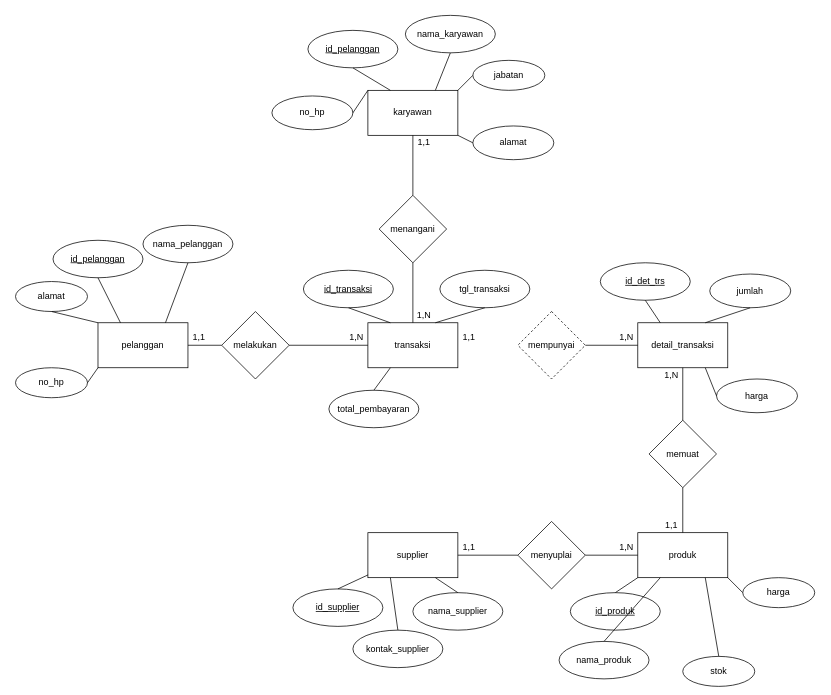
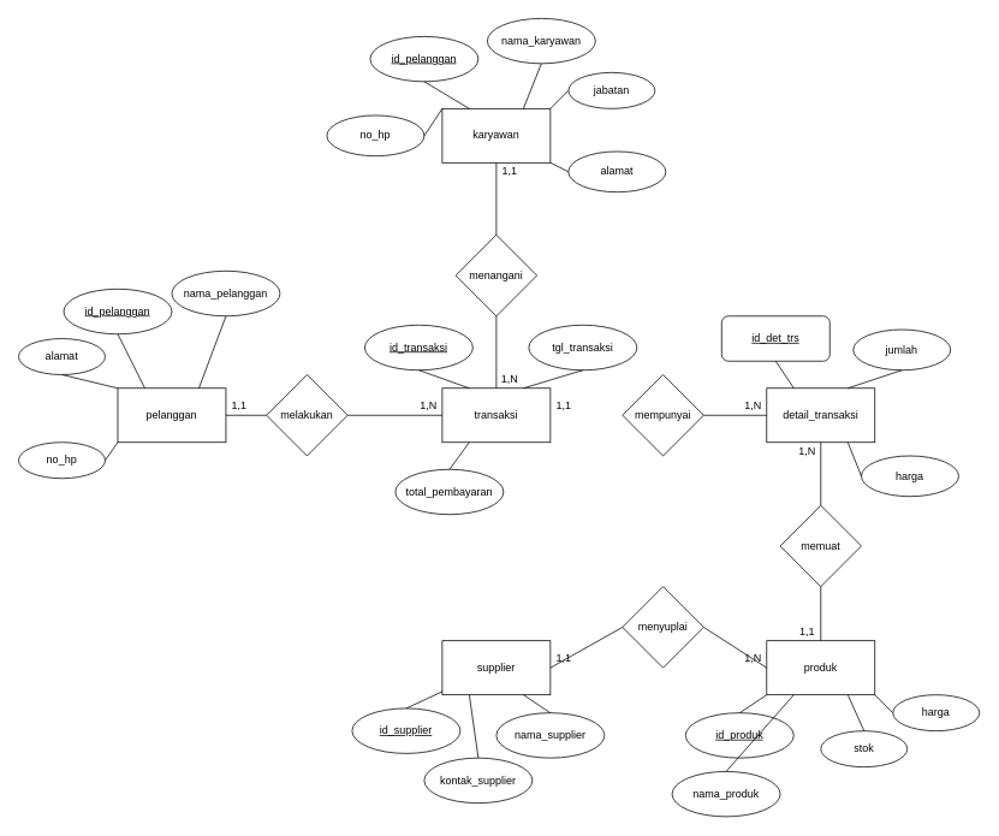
  <mxCell id="0" />
  <mxCell id="1" parent="0" />
  <mxCell id="2" value="pelanggan" style="rounded=0;whiteSpace=wrap;html=1;" parent="1" vertex="1"><mxGeometry x="130" y="430" width="120" height="60" as="geometry" /></mxCell>
  <mxCell id="3" value="melakukan" style="rhombus;whiteSpace=wrap;html=1;" parent="1" vertex="1"><mxGeometry x="295" y="415" width="90" height="90" as="geometry" /></mxCell>
  <mxCell id="4" value="transaksi" style="rounded=0;whiteSpace=wrap;html=1;" parent="1" vertex="1"><mxGeometry x="490" y="430" width="120" height="60" as="geometry" /></mxCell>
  <mxCell id="5" value="memuat" style="rhombus;whiteSpace=wrap;html=1;" parent="1" vertex="1"><mxGeometry x="865" y="560" width="90" height="90" as="geometry" /></mxCell>
- <mxCell id="6" value="mempunyai" style="rhombus;whiteSpace=wrap;html=1;dashed=1;" parent="1" vertex="1"><mxGeometry x="690" y="415" width="90" height="90" as="geometry" /></mxCell>
+ <mxCell id="6" value="mempunyai" style="rhombus;whiteSpace=wrap;html=1;" parent="1" vertex="1"><mxGeometry x="690" y="415" width="90" height="90" as="geometry" /></mxCell>
  <mxCell id="7" value="detail_transaksi" style="rounded=0;whiteSpace=wrap;html=1;" parent="1" vertex="1"><mxGeometry x="850" y="430" width="120" height="60" as="geometry" /></mxCell>
  <mxCell id="8" value="produk" style="rounded=0;whiteSpace=wrap;html=1;" parent="1" vertex="1"><mxGeometry x="850" y="710" width="120" height="60" as="geometry" /></mxCell>
- <mxCell id="9" value="menyuplai" style="rhombus;whiteSpace=wrap;html=1;" parent="1" vertex="1"><mxGeometry x="690" y="695" width="90" height="90" as="geometry" /></mxCell>
+ <mxCell id="9" value="menyuplai" style="rhombus;whiteSpace=wrap;html=1;" parent="1" vertex="1"><mxGeometry x="690" y="650" width="90" height="90" as="geometry" /></mxCell>
  <mxCell id="10" value="supplier" style="rounded=0;whiteSpace=wrap;html=1;" parent="1" vertex="1"><mxGeometry x="490" y="710" width="120" height="60" as="geometry" /></mxCell>
  <mxCell id="11" value="menangani" style="rhombus;whiteSpace=wrap;html=1;" parent="1" vertex="1"><mxGeometry x="505" y="260" width="90" height="90" as="geometry" /></mxCell>
  <mxCell id="12" value="karyawan" style="rounded=0;whiteSpace=wrap;html=1;" parent="1" vertex="1"><mxGeometry x="490" y="120" width="120" height="60" as="geometry" /></mxCell>
  <mxCell id="13" value="" style="endArrow=none;html=1;rounded=0;exitX=1;exitY=0.5;exitDx=0;exitDy=0;entryX=0;entryY=0.5;entryDx=0;entryDy=0;" parent="1" source="2" target="3" edge="1"><mxGeometry relative="1" as="geometry"><mxPoint x="240" y="520" as="sourcePoint" /><mxPoint x="400" y="520" as="targetPoint" /></mxGeometry></mxCell>
  <mxCell id="14" value="" style="endArrow=none;html=1;rounded=0;exitX=0.5;exitY=0;exitDx=0;exitDy=0;entryX=0.5;entryY=1;entryDx=0;entryDy=0;" parent="1" source="11" target="12" edge="1"><mxGeometry relative="1" as="geometry"><mxPoint x="490" y="210" as="sourcePoint" /><mxPoint x="650" y="210" as="targetPoint" /></mxGeometry></mxCell>
  <mxCell id="15" value="" style="endArrow=none;html=1;rounded=0;exitX=1;exitY=0.5;exitDx=0;exitDy=0;entryX=0;entryY=0.5;entryDx=0;entryDy=0;" parent="1" source="10" target="9" edge="1"><mxGeometry relative="1" as="geometry"><mxPoint x="580" y="690" as="sourcePoint" /><mxPoint x="740" y="690" as="targetPoint" /></mxGeometry></mxCell>
  <mxCell id="16" value="" style="endArrow=none;html=1;rounded=0;exitX=0.5;exitY=0;exitDx=0;exitDy=0;entryX=0.5;entryY=1;entryDx=0;entryDy=0;" parent="1" source="8" target="5" edge="1"><mxGeometry relative="1" as="geometry"><mxPoint x="780" y="650" as="sourcePoint" /><mxPoint x="940" y="650" as="targetPoint" /></mxGeometry></mxCell>
  <mxCell id="17" value="1,1" style="text;html=1;align=center;verticalAlign=middle;whiteSpace=wrap;rounded=0;" parent="1" vertex="1"><mxGeometry x="250" y="440" width="30" height="20" as="geometry" /></mxCell>
  <mxCell id="18" value="1,N" style="text;html=1;align=center;verticalAlign=middle;whiteSpace=wrap;rounded=0;" parent="1" vertex="1"><mxGeometry x="460" y="440" width="30" height="20" as="geometry" /></mxCell>
  <mxCell id="19" value="" style="endArrow=none;html=1;rounded=0;exitX=1;exitY=0.5;exitDx=0;exitDy=0;entryX=0;entryY=0.5;entryDx=0;entryDy=0;" parent="1" source="3" target="4" edge="1"><mxGeometry width="50" height="50" relative="1" as="geometry"><mxPoint x="440" y="560" as="sourcePoint" /><mxPoint x="490" y="510" as="targetPoint" /></mxGeometry></mxCell>
  <mxCell id="20" value="" style="endArrow=none;html=1;rounded=0;entryX=0.5;entryY=1;entryDx=0;entryDy=0;exitX=0.5;exitY=0;exitDx=0;exitDy=0;" parent="1" source="4" target="11" edge="1"><mxGeometry width="50" height="50" relative="1" as="geometry"><mxPoint x="420" y="400" as="sourcePoint" /><mxPoint x="470" y="350" as="targetPoint" /></mxGeometry></mxCell>
  <mxCell id="21" value="" style="endArrow=none;html=1;rounded=0;exitX=1;exitY=0.5;exitDx=0;exitDy=0;entryX=1;entryY=1;entryDx=0;entryDy=0;" parent="1" source="9" edge="1"><mxGeometry width="50" height="50" relative="1" as="geometry"><mxPoint x="800" y="800" as="sourcePoint" /><mxPoint x="850" y="740" as="targetPoint" /></mxGeometry></mxCell>
  <mxCell id="22" value="" style="endArrow=none;html=1;rounded=0;exitX=1;exitY=0.5;exitDx=0;exitDy=0;entryX=1;entryY=1;entryDx=0;entryDy=0;" parent="1" source="6" edge="1"><mxGeometry width="50" height="50" relative="1" as="geometry"><mxPoint x="780" y="530" as="sourcePoint" /><mxPoint x="850" y="460" as="targetPoint" /></mxGeometry></mxCell>
  <mxCell id="23" value="" style="endArrow=none;html=1;rounded=0;entryX=0.5;entryY=1;entryDx=0;entryDy=0;" parent="1" source="5" target="7" edge="1"><mxGeometry width="50" height="50" relative="1" as="geometry"><mxPoint x="870" y="590" as="sourcePoint" /><mxPoint x="920" y="540" as="targetPoint" /></mxGeometry></mxCell>
  <mxCell id="24" value="&lt;u&gt;id_pelanggan&lt;/u&gt;" style="ellipse;whiteSpace=wrap;html=1;" parent="1" vertex="1"><mxGeometry x="70" width="120" height="50" as="geometry" y="320" /></mxCell>
  <mxCell id="25" value="nama_pelanggan" style="ellipse;whiteSpace=wrap;html=1;" parent="1" vertex="1"><mxGeometry x="190" y="300" width="120" height="50" as="geometry" /></mxCell>
  <mxCell id="26" value="no_hp" style="ellipse;whiteSpace=wrap;html=1;" parent="1" vertex="1"><mxGeometry x="20" y="490" width="96" height="40" as="geometry" /></mxCell>
  <mxCell id="27" value="alamat" style="ellipse;whiteSpace=wrap;html=1;" parent="1" vertex="1"><mxGeometry x="20" y="375" width="96" height="40" as="geometry" /></mxCell>
  <mxCell id="28" value="&lt;u&gt;id_pelanggan&lt;/u&gt;" style="ellipse;whiteSpace=wrap;html=1;" parent="1" vertex="1"><mxGeometry x="410" y="40" width="120" height="50" as="geometry" /></mxCell>
  <mxCell id="29" value="nama_karyawan" style="ellipse;whiteSpace=wrap;html=1;" parent="1" vertex="1"><mxGeometry x="540" y="20" width="120" height="50" as="geometry" /></mxCell>
  <mxCell id="30" value="jabatan" style="ellipse;whiteSpace=wrap;html=1;" parent="1" vertex="1"><mxGeometry x="630" y="80" width="96" height="40" as="geometry" /></mxCell>
  <mxCell id="31" value="no_hp" style="ellipse;whiteSpace=wrap;html=1;" parent="1" vertex="1"><mxGeometry x="362" y="127.5" width="108" height="45" as="geometry" /></mxCell>
  <mxCell id="32" value="alamat" style="ellipse;whiteSpace=wrap;html=1;" parent="1" vertex="1"><mxGeometry x="630" y="167.5" width="108" height="45" as="geometry" /></mxCell>
  <mxCell id="33" value="&lt;u&gt;id_produk&lt;/u&gt;" style="ellipse;whiteSpace=wrap;html=1;" parent="1" vertex="1"><mxGeometry x="760" y="790" width="120" height="50" as="geometry" /></mxCell>
  <mxCell id="34" value="nama_produk" style="ellipse;whiteSpace=wrap;html=1;" parent="1" vertex="1"><mxGeometry x="745" y="855" width="120" height="50" as="geometry" /></mxCell>
- <mxCell id="35" value="stok" style="ellipse;whiteSpace=wrap;html=1;" parent="1" vertex="1"><mxGeometry x="910" y="875" width="96" height="40" as="geometry" /></mxCell>
+ <mxCell id="35" value="stok" style="ellipse;whiteSpace=wrap;html=1;" parent="1" vertex="1"><mxGeometry x="910" y="810" width="96" height="40" as="geometry" /></mxCell>
  <mxCell id="36" value="&lt;u&gt;id_supplier&lt;/u&gt;" style="ellipse;whiteSpace=wrap;html=1;" parent="1" vertex="1"><mxGeometry x="390" y="785" width="120" height="50" as="geometry" /></mxCell>
  <mxCell id="37" value="nama_supplier" style="ellipse;whiteSpace=wrap;html=1;" parent="1" vertex="1"><mxGeometry x="550" y="790" width="120" height="50" as="geometry" /></mxCell>
  <mxCell id="38" value="kontak_supplier" style="ellipse;whiteSpace=wrap;html=1;" parent="1" vertex="1"><mxGeometry x="470" y="840" width="120" height="50" as="geometry" /></mxCell>
  <mxCell id="39" value="harga" style="ellipse;whiteSpace=wrap;html=1;" parent="1" vertex="1"><mxGeometry x="990" y="770" width="96" height="40" as="geometry" /></mxCell>
  <mxCell id="40" value="&lt;u&gt;id_transaksi&lt;/u&gt;" style="ellipse;whiteSpace=wrap;html=1;" parent="1" vertex="1"><mxGeometry x="404" y="360" width="120" height="50" as="geometry" /></mxCell>
  <mxCell id="41" value="total_pembayaran" style="ellipse;whiteSpace=wrap;html=1;" parent="1" vertex="1"><mxGeometry x="438" y="520" width="120" height="50" as="geometry" /></mxCell>
  <mxCell id="42" value="tgl_transaksi" style="ellipse;whiteSpace=wrap;html=1;" parent="1" vertex="1"><mxGeometry x="586" y="360" width="120" height="50" as="geometry" /></mxCell>
- <mxCell id="43" value="&lt;u&gt;id_det_trs&lt;/u&gt;" style="ellipse;whiteSpace=wrap;html=1;" parent="1" vertex="1"><mxGeometry x="800" y="350" width="120" height="50" as="geometry" /></mxCell>
+ <mxCell id="43" value="&lt;u&gt;id_det_trs&lt;/u&gt;" style="whiteSpace=wrap;html=1;rounded=1;" parent="1" vertex="1"><mxGeometry x="800" y="350" width="120" height="50" as="geometry" /></mxCell>
  <mxCell id="44" value="jumlah" style="ellipse;whiteSpace=wrap;html=1;" parent="1" vertex="1"><mxGeometry x="946" y="365" width="108" height="45" as="geometry" /></mxCell>
  <mxCell id="45" value="harga" style="ellipse;whiteSpace=wrap;html=1;" parent="1" vertex="1"><mxGeometry x="955" y="505" width="108" height="45" as="geometry" /></mxCell>
  <mxCell id="46" value="" style="endArrow=none;html=1;rounded=0;exitX=0.5;exitY=1;exitDx=0;exitDy=0;entryX=0.25;entryY=0;entryDx=0;entryDy=0;" parent="1" source="24" target="2" edge="1"><mxGeometry width="50" height="50" relative="1" as="geometry"><mxPoint x="160" y="410" as="sourcePoint" /><mxPoint x="210" y="360" as="targetPoint" /></mxGeometry></mxCell>
  <mxCell id="47" value="" style="endArrow=none;html=1;rounded=0;exitX=0.5;exitY=1;exitDx=0;exitDy=0;entryX=0;entryY=0;entryDx=0;entryDy=0;" parent="1" source="27" target="2" edge="1"><mxGeometry width="50" height="50" relative="1" as="geometry"><mxPoint x="10" y="510" as="sourcePoint" /><mxPoint x="60" y="460" as="targetPoint" /></mxGeometry></mxCell>
  <mxCell id="48" value="" style="endArrow=none;html=1;rounded=0;entryX=0.5;entryY=1;entryDx=0;entryDy=0;exitX=0.75;exitY=0;exitDx=0;exitDy=0;" parent="1" source="2" target="25" edge="1"><mxGeometry width="50" height="50" relative="1" as="geometry"><mxPoint x="150" y="380" as="sourcePoint" /><mxPoint x="200" y="330" as="targetPoint" /></mxGeometry></mxCell>
  <mxCell id="49" value="" style="endArrow=none;html=1;rounded=0;entryX=1;entryY=0.5;entryDx=0;entryDy=0;exitX=0;exitY=1;exitDx=0;exitDy=0;" parent="1" source="2" target="26" edge="1"><mxGeometry width="50" height="50" relative="1" as="geometry"><mxPoint x="180" y="410" as="sourcePoint" /><mxPoint x="230" y="360" as="targetPoint" /></mxGeometry></mxCell>
  <mxCell id="50" value="" style="endArrow=none;html=1;rounded=0;entryX=0.5;entryY=1;entryDx=0;entryDy=0;exitX=0.25;exitY=0;exitDx=0;exitDy=0;" parent="1" source="4" target="40" edge="1"><mxGeometry width="50" height="50" relative="1" as="geometry"><mxPoint x="370" y="550" as="sourcePoint" /><mxPoint x="420" y="500" as="targetPoint" /></mxGeometry></mxCell>
  <mxCell id="51" value="" style="endArrow=none;html=1;rounded=0;entryX=0.5;entryY=1;entryDx=0;entryDy=0;exitX=0.75;exitY=0;exitDx=0;exitDy=0;" parent="1" source="4" target="42" edge="1"><mxGeometry width="50" height="50" relative="1" as="geometry"><mxPoint x="630" y="530" as="sourcePoint" /><mxPoint x="680" y="480" as="targetPoint" /></mxGeometry></mxCell>
  <mxCell id="52" value="" style="endArrow=none;html=1;rounded=0;entryX=0.25;entryY=1;entryDx=0;entryDy=0;exitX=0.5;exitY=0;exitDx=0;exitDy=0;" parent="1" source="41" target="4" edge="1"><mxGeometry width="50" height="50" relative="1" as="geometry"><mxPoint x="470" y="550" as="sourcePoint" /><mxPoint x="520" y="500" as="targetPoint" /></mxGeometry></mxCell>
  <mxCell id="53" value="" style="endArrow=none;html=1;rounded=0;entryX=0.5;entryY=1;entryDx=0;entryDy=0;exitX=0.25;exitY=0;exitDx=0;exitDy=0;" parent="1" source="7" target="43" edge="1"><mxGeometry width="50" height="50" relative="1" as="geometry"><mxPoint x="790" y="460" as="sourcePoint" /><mxPoint x="840" y="410" as="targetPoint" /></mxGeometry></mxCell>
  <mxCell id="54" value="" style="endArrow=none;html=1;rounded=0;exitX=0.5;exitY=1;exitDx=0;exitDy=0;entryX=0.75;entryY=0;entryDx=0;entryDy=0;" parent="1" source="44" target="7" edge="1"><mxGeometry width="50" height="50" relative="1" as="geometry"><mxPoint x="950" y="380" as="sourcePoint" /><mxPoint x="1000" y="330" as="targetPoint" /></mxGeometry></mxCell>
  <mxCell id="55" value="" style="endArrow=none;html=1;rounded=0;entryX=0;entryY=0.5;entryDx=0;entryDy=0;exitX=0.75;exitY=1;exitDx=0;exitDy=0;" parent="1" source="7" target="45" edge="1"><mxGeometry width="50" height="50" relative="1" as="geometry"><mxPoint x="940" y="500" as="sourcePoint" /><mxPoint x="990" y="460" as="targetPoint" /></mxGeometry></mxCell>
  <mxCell id="56" value="" style="endArrow=none;html=1;rounded=0;entryX=0;entryY=1;entryDx=0;entryDy=0;exitX=0.5;exitY=0;exitDx=0;exitDy=0;" parent="1" source="33" target="8" edge="1"><mxGeometry width="50" height="50" relative="1" as="geometry"><mxPoint x="720" y="930" as="sourcePoint" /><mxPoint x="770" y="880" as="targetPoint" /></mxGeometry></mxCell>
  <mxCell id="57" value="" style="endArrow=none;html=1;rounded=0;entryX=0.75;entryY=1;entryDx=0;entryDy=0;exitX=0.5;exitY=0;exitDx=0;exitDy=0;" parent="1" source="35" target="8" edge="1"><mxGeometry width="50" height="50" relative="1" as="geometry"><mxPoint x="930" y="830" as="sourcePoint" /><mxPoint x="980" y="780" as="targetPoint" /></mxGeometry></mxCell>
  <mxCell id="58" value="" style="endArrow=none;html=1;rounded=0;entryX=0.5;entryY=0;entryDx=0;entryDy=0;exitX=0.25;exitY=1;exitDx=0;exitDy=0;" parent="1" source="8" target="34" edge="1"><mxGeometry width="50" height="50" relative="1" as="geometry"><mxPoint x="810" y="900" as="sourcePoint" /><mxPoint x="860" y="850" as="targetPoint" /></mxGeometry></mxCell>
  <mxCell id="59" value="" style="endArrow=none;html=1;rounded=0;exitX=1;exitY=1;exitDx=0;exitDy=0;entryX=0;entryY=0.5;entryDx=0;entryDy=0;" parent="1" source="8" target="39" edge="1"><mxGeometry width="50" height="50" relative="1" as="geometry"><mxPoint x="1000" y="790" as="sourcePoint" /><mxPoint x="1050" y="740" as="targetPoint" /></mxGeometry></mxCell>
  <mxCell id="60" value="" style="endArrow=none;html=1;rounded=0;exitX=0.002;exitY=0.938;exitDx=0;exitDy=0;entryX=0.5;entryY=0;entryDx=0;entryDy=0;exitPerimeter=0;" parent="1" source="10" target="36" edge="1"><mxGeometry width="50" height="50" relative="1" as="geometry"><mxPoint x="510" y="860" as="sourcePoint" /><mxPoint x="560" y="810" as="targetPoint" /></mxGeometry></mxCell>
  <mxCell id="61" value="" style="endArrow=none;html=1;rounded=0;exitX=0.25;exitY=1;exitDx=0;exitDy=0;entryX=0.5;entryY=0;entryDx=0;entryDy=0;" parent="1" source="10" target="38" edge="1"><mxGeometry width="50" height="50" relative="1" as="geometry"><mxPoint x="510" y="880" as="sourcePoint" /><mxPoint x="560" y="830" as="targetPoint" /></mxGeometry></mxCell>
  <mxCell id="62" value="" style="endArrow=none;html=1;rounded=0;exitX=0.5;exitY=0;exitDx=0;exitDy=0;entryX=0.75;entryY=1;entryDx=0;entryDy=0;" parent="1" source="37" target="10" edge="1"><mxGeometry width="50" height="50" relative="1" as="geometry"><mxPoint x="630" y="820" as="sourcePoint" /><mxPoint x="680" y="770" as="targetPoint" /></mxGeometry></mxCell>
  <mxCell id="63" value="" style="endArrow=none;html=1;rounded=0;exitX=1;exitY=0.5;exitDx=0;exitDy=0;entryX=0;entryY=0;entryDx=0;entryDy=0;" parent="1" source="31" target="12" edge="1"><mxGeometry width="50" height="50" relative="1" as="geometry"><mxPoint x="450" y="170" as="sourcePoint" /><mxPoint x="500" y="120" as="targetPoint" /></mxGeometry></mxCell>
  <mxCell id="64" value="" style="endArrow=none;html=1;rounded=0;exitX=0.5;exitY=1;exitDx=0;exitDy=0;entryX=0.25;entryY=0;entryDx=0;entryDy=0;" parent="1" source="28" target="12" edge="1"><mxGeometry width="50" height="50" relative="1" as="geometry"><mxPoint x="520" y="120" as="sourcePoint" /><mxPoint x="570" y="70" as="targetPoint" /></mxGeometry></mxCell>
  <mxCell id="65" value="" style="endArrow=none;html=1;rounded=0;entryX=0.5;entryY=1;entryDx=0;entryDy=0;exitX=0.75;exitY=0;exitDx=0;exitDy=0;" parent="1" source="12" target="29" edge="1"><mxGeometry width="50" height="50" relative="1" as="geometry"><mxPoint x="550" y="100" as="sourcePoint" /><mxPoint x="600" y="50" as="targetPoint" /></mxGeometry></mxCell>
  <mxCell id="66" value="" style="endArrow=none;html=1;rounded=0;exitX=1;exitY=0;exitDx=0;exitDy=0;entryX=0;entryY=0.5;entryDx=0;entryDy=0;" parent="1" source="12" target="30" edge="1"><mxGeometry width="50" height="50" relative="1" as="geometry"><mxPoint x="590" y="140" as="sourcePoint" /><mxPoint x="640" y="90" as="targetPoint" /></mxGeometry></mxCell>
  <mxCell id="67" value="" style="endArrow=none;html=1;rounded=0;exitX=1;exitY=1;exitDx=0;exitDy=0;entryX=0;entryY=0.5;entryDx=0;entryDy=0;" parent="1" source="12" target="32" edge="1"><mxGeometry width="50" height="50" relative="1" as="geometry"><mxPoint x="570" y="240" as="sourcePoint" /><mxPoint x="620" y="190" as="targetPoint" /></mxGeometry></mxCell>
  <mxCell id="68" value="1,1" style="text;html=1;align=center;verticalAlign=middle;whiteSpace=wrap;rounded=0;" vertex="1" parent="1"><mxGeometry x="550" y="180" width="30" height="20" as="geometry" /></mxCell>
  <mxCell id="69" value="1,N" style="text;html=1;align=center;verticalAlign=middle;whiteSpace=wrap;rounded=0;" vertex="1" parent="1"><mxGeometry x="550" y="410" width="30" height="20" as="geometry" /></mxCell>
  <mxCell id="70" value="1,1" style="text;html=1;align=center;verticalAlign=middle;whiteSpace=wrap;rounded=0;" vertex="1" parent="1"><mxGeometry x="610" y="440" width="30" height="20" as="geometry" /></mxCell>
  <mxCell id="71" value="1,N" style="text;html=1;align=center;verticalAlign=middle;whiteSpace=wrap;rounded=0;" vertex="1" parent="1"><mxGeometry x="820" y="440" width="30" height="20" as="geometry" /></mxCell>
  <mxCell id="72" value="1,N" style="text;html=1;align=center;verticalAlign=middle;whiteSpace=wrap;rounded=0;" vertex="1" parent="1"><mxGeometry x="880" y="490" width="30" height="20" as="geometry" /></mxCell>
  <mxCell id="73" value="1,1" style="text;html=1;align=center;verticalAlign=middle;whiteSpace=wrap;rounded=0;" vertex="1" parent="1"><mxGeometry x="880" y="690" width="30" height="20" as="geometry" /></mxCell>
  <mxCell id="74" value="1,N" style="text;html=1;align=center;verticalAlign=middle;whiteSpace=wrap;rounded=0;" vertex="1" parent="1"><mxGeometry x="820" y="720" width="30" height="20" as="geometry" /></mxCell>
  <mxCell id="75" value="1,1" style="text;html=1;align=center;verticalAlign=middle;whiteSpace=wrap;rounded=0;" vertex="1" parent="1"><mxGeometry x="610" y="720" width="30" height="20" as="geometry" /></mxCell>
